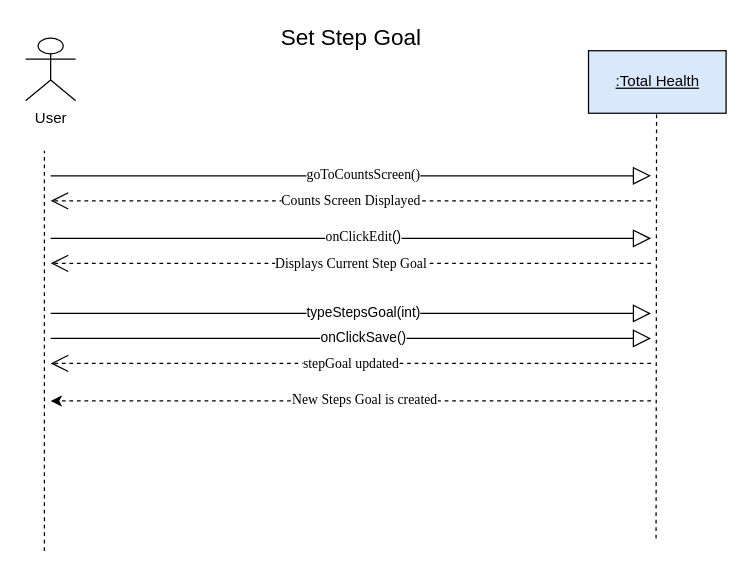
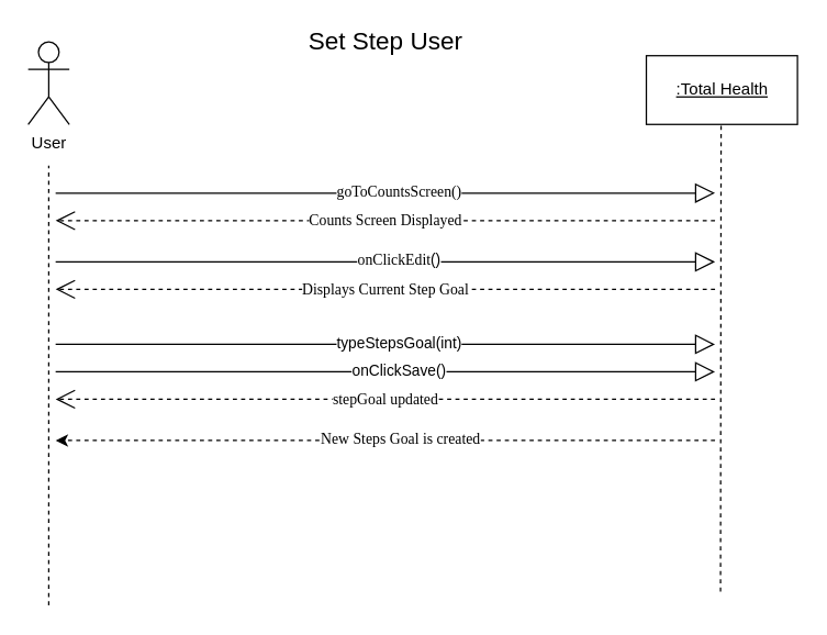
  <mxCell id="0" />
  <mxCell id="1" parent="0" />
- <mxCell id="2" value="User" style="shape=umlActor;verticalLabelPosition=bottom;verticalAlign=top;html=1;" parent="1" vertex="1"><mxGeometry x="20" y="30" width="40" height="50" as="geometry" /></mxCell>
- <mxCell id="3" value="&lt;u&gt;:Total Health&lt;/u&gt;" style="html=1;fillColor=#dae8fc;" parent="1" vertex="1"><mxGeometry x="470" y="40" width="110" height="50" as="geometry" /></mxCell>
+ <mxCell id="2" value="User" style="shape=umlActor;verticalLabelPosition=bottom;verticalAlign=top;html=1;" parent="1" vertex="1"><mxGeometry x="20" y="30" width="30" height="60" as="geometry" /></mxCell>
+ <mxCell id="3" value="&lt;u&gt;:Total Health&lt;/u&gt;" style="html=1;" parent="1" vertex="1"><mxGeometry x="470" y="40" width="110" height="50" as="geometry" /></mxCell>
  <mxCell id="4" value="" style="endArrow=none;dashed=1;html=1;rounded=0;" parent="1" edge="1"><mxGeometry width="50" height="50" relative="1" as="geometry"><mxPoint x="35" y="440" as="sourcePoint" /><mxPoint x="35" y="120" as="targetPoint" /></mxGeometry></mxCell>
  <mxCell id="5" value="" style="endArrow=none;dashed=1;html=1;rounded=0;" parent="1" edge="1"><mxGeometry width="50" height="50" relative="1" as="geometry"><mxPoint x="524" y="430" as="sourcePoint" /><mxPoint x="524.41" y="90" as="targetPoint" /></mxGeometry></mxCell>
  <mxCell id="6" value="&lt;font face=&quot;Georgia&quot;&gt;Counts Screen Displayed&lt;br&gt;&lt;/font&gt;" style="endArrow=open;endFill=1;endSize=12;html=1;rounded=0;dashed=1;" parent="1" edge="1"><mxGeometry width="160" relative="1" as="geometry"><mxPoint x="520" y="160" as="sourcePoint" /><mxPoint x="40" y="160" as="targetPoint" /></mxGeometry></mxCell>
  <mxCell id="7" value="" style="endArrow=block;endFill=0;endSize=12;html=1;rounded=0;" parent="1" edge="1"><mxGeometry width="160" relative="1" as="geometry"><mxPoint x="40" y="140" as="sourcePoint" /><mxPoint x="520" y="140" as="targetPoint" /></mxGeometry></mxCell>
  <mxCell id="8" value="&lt;font face=&quot;Georgia&quot;&gt;goToCountsScreen()&lt;/font&gt;" style="edgeLabel;html=1;align=center;verticalAlign=middle;resizable=0;points=[];" parent="7" vertex="1" connectable="0"><mxGeometry x="0.038" y="2" relative="1" as="geometry"><mxPoint as="offset" /></mxGeometry></mxCell>
  <mxCell id="9" value="" style="endArrow=block;endFill=0;endSize=12;html=1;rounded=0;" parent="1" edge="1"><mxGeometry width="160" relative="1" as="geometry"><mxPoint x="40" y="250" as="sourcePoint" /><mxPoint x="520" y="250" as="targetPoint" /></mxGeometry></mxCell>
  <mxCell id="10" value="typeStepsGoal(int)" style="edgeLabel;html=1;align=center;verticalAlign=middle;resizable=0;points=[];" parent="9" vertex="1" connectable="0"><mxGeometry x="0.038" y="2" relative="1" as="geometry"><mxPoint as="offset" /></mxGeometry></mxCell>
  <mxCell id="11" value="&lt;font face=&quot;Georgia&quot;&gt;stepGoal updated&lt;br&gt;&lt;/font&gt;" style="endArrow=open;endFill=1;endSize=12;html=1;rounded=0;dashed=1;" parent="1" edge="1"><mxGeometry width="160" relative="1" as="geometry"><mxPoint x="520" y="290" as="sourcePoint" /><mxPoint x="40" y="290" as="targetPoint" /></mxGeometry></mxCell>
  <mxCell id="12" value="" style="endArrow=classic;html=1;rounded=0;fontFamily=Georgia;dashed=1;" parent="1" edge="1"><mxGeometry width="50" height="50" relative="1" as="geometry"><mxPoint x="520" y="320" as="sourcePoint" /><mxPoint x="40" y="320" as="targetPoint" /></mxGeometry></mxCell>
  <mxCell id="13" value="&lt;div&gt;New Steps Goal is created&lt;/div&gt;" style="edgeLabel;html=1;align=center;verticalAlign=middle;resizable=0;points=[];fontFamily=Georgia;" parent="12" vertex="1" connectable="0"><mxGeometry x="0.079" y="-2" relative="1" as="geometry"><mxPoint x="29" as="offset" /></mxGeometry></mxCell>
  <mxCell id="14" value="" style="endArrow=block;endFill=0;endSize=12;html=1;rounded=0;" parent="1" edge="1"><mxGeometry width="160" relative="1" as="geometry"><mxPoint x="40" y="270" as="sourcePoint" /><mxPoint x="520" y="270" as="targetPoint" /></mxGeometry></mxCell>
  <mxCell id="15" value="onClickSave()" style="edgeLabel;html=1;align=center;verticalAlign=middle;resizable=0;points=[];" parent="14" vertex="1" connectable="0"><mxGeometry x="0.038" y="2" relative="1" as="geometry"><mxPoint as="offset" /></mxGeometry></mxCell>
- <mxCell id="16" value="&lt;font style=&quot;font-size: 18px&quot;&gt;Set Step Goal&lt;/font&gt;" style="text;html=1;resizable=0;autosize=1;align=center;verticalAlign=middle;points=[];fillColor=none;strokeColor=none;rounded=0;" parent="1" vertex="1"><mxGeometry x="215" y="20" width="130" height="20" as="geometry" /></mxCell>
+ <mxCell id="16" value="&lt;font style=&quot;font-size: 18px&quot;&gt;Set Step User&lt;/font&gt;" style="text;html=1;resizable=0;autosize=1;align=center;verticalAlign=middle;points=[];fillColor=none;strokeColor=none;rounded=0;" parent="1" vertex="1"><mxGeometry x="215" y="20" width="130" height="20" as="geometry" /></mxCell>
  <mxCell id="17" value="" style="endArrow=block;endFill=0;endSize=12;html=1;rounded=0;" parent="1" edge="1"><mxGeometry width="160" relative="1" as="geometry"><mxPoint x="40" y="190" as="sourcePoint" /><mxPoint x="520" y="190" as="targetPoint" /></mxGeometry></mxCell>
  <mxCell id="18" value="&lt;font face=&quot;Georgia&quot;&gt;onClickEdit&lt;/font&gt;()" style="edgeLabel;html=1;align=center;verticalAlign=middle;resizable=0;points=[];" parent="17" vertex="1" connectable="0"><mxGeometry x="0.038" y="2" relative="1" as="geometry"><mxPoint as="offset" /></mxGeometry></mxCell>
  <mxCell id="19" value="&lt;font face=&quot;Georgia&quot;&gt;Displays Current Step Goal&lt;br&gt;&lt;/font&gt;" style="endArrow=open;endFill=1;endSize=12;html=1;rounded=0;dashed=1;" parent="1" edge="1"><mxGeometry width="160" relative="1" as="geometry"><mxPoint x="520" y="210" as="sourcePoint" /><mxPoint x="40" y="210" as="targetPoint" /></mxGeometry></mxCell>
